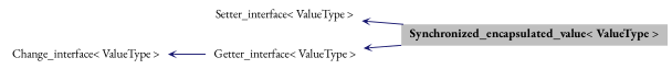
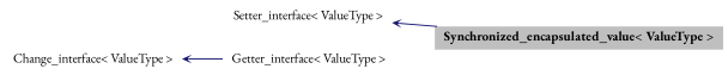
  digraph {
    fontname="EB Garamond"
    rankdir=LR
    node [color=black fontname="EB Garamond" fontsize=12 shape=plaintext]
    edge [arrowhead=open arrowsize=0.5 arrowtail=open color=midnightblue dir=back fontname="EB Garamond" fontsize=15 labelfontsize=15 style=solid]
    n1 [fillcolor=grey75 fontcolor=black height=0.2 label=<<b>Synchronized_encapsulated_value&lt; ValueType &gt;</b>> style=filled width=0.4]
    n2 [height=0.2 label="Setter_interface\< ValueType \>" width=0.4]
    n3 [height=0.2 label="Getter_interface\< ValueType \>" width=0.4]
    n4 [height=0.2 label="Change_interface\< ValueType \>" width=0.4]
    n2 -> n1
-   n3 -> n1
    n4 -> n3
  }
